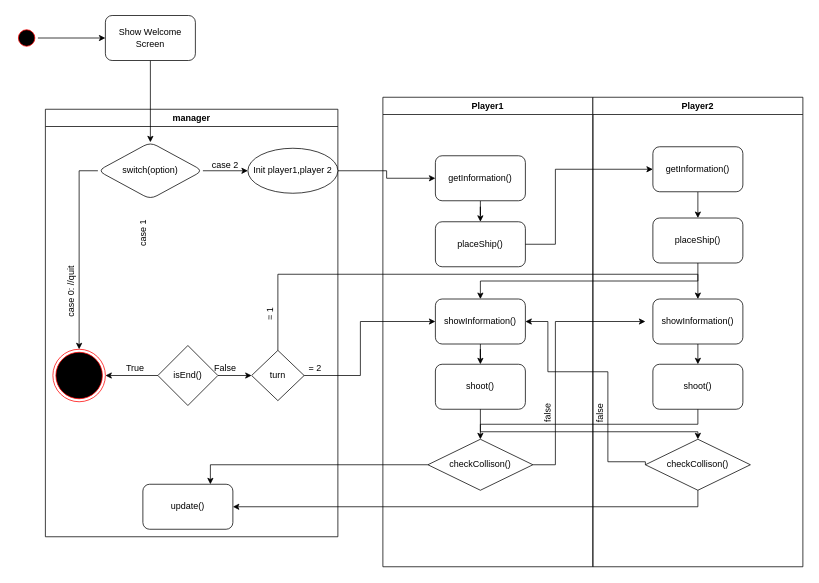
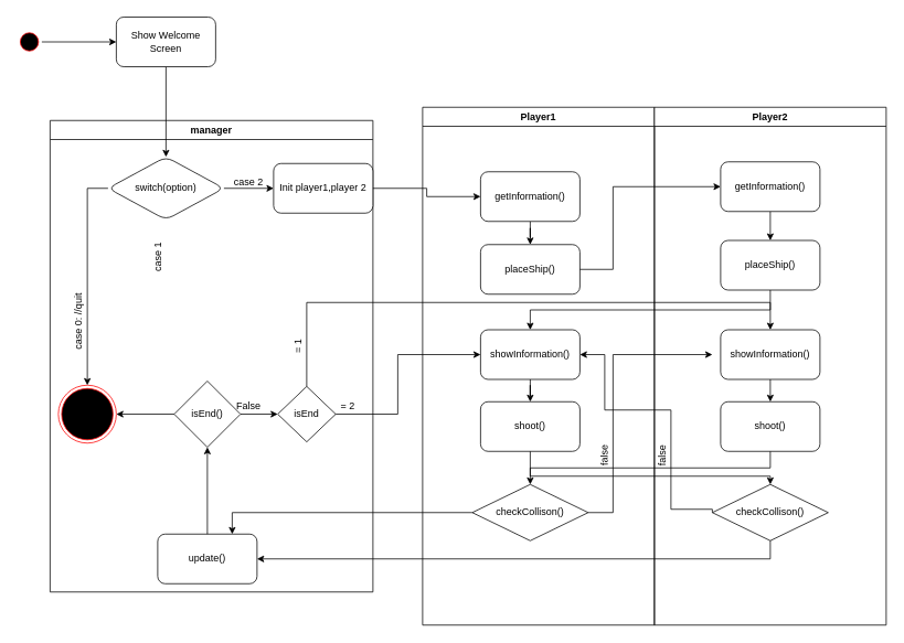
  <mxCell id="0" />
  <mxCell id="1" parent="0" />
  <mxCell id="2" value="Player1" style="swimlane;whiteSpace=wrap" parent="1" vertex="1"><mxGeometry x="510" y="129" width="280" height="626" as="geometry" /></mxCell>
  <mxCell id="3" value="" style="edgeStyle=orthogonalEdgeStyle;rounded=0;orthogonalLoop=1;jettySize=auto;html=1;" edge="1" parent="2" source="4" target="8"><mxGeometry relative="1" as="geometry" /></mxCell>
  <mxCell id="4" value="getInformation()" style="rounded=1;whiteSpace=wrap;html=1;" vertex="1" parent="2"><mxGeometry x="70" y="78" width="120" height="60" as="geometry" /></mxCell>
  <mxCell id="5" value="" style="edgeStyle=orthogonalEdgeStyle;rounded=0;orthogonalLoop=1;jettySize=auto;html=1;" edge="1" parent="2" source="6" target="7"><mxGeometry relative="1" as="geometry" /></mxCell>
  <mxCell id="6" value="showInformation()" style="rounded=1;whiteSpace=wrap;html=1;" vertex="1" parent="2"><mxGeometry x="70" y="269" width="120" height="60" as="geometry" /></mxCell>
  <mxCell id="7" value="shoot()" style="whiteSpace=wrap;html=1;rounded=1;" vertex="1" parent="2"><mxGeometry x="70" y="356" width="120" height="60" as="geometry" /></mxCell>
  <mxCell id="8" value="placeShip()" style="whiteSpace=wrap;html=1;rounded=1;" vertex="1" parent="2"><mxGeometry x="70" y="166" width="120" height="60" as="geometry" /></mxCell>
  <mxCell id="9" value="checkCollison()" style="rhombus;whiteSpace=wrap;html=1;" vertex="1" parent="2"><mxGeometry x="60" y="456" width="140" height="68" as="geometry" /></mxCell>
  <mxCell id="10" value="false" style="text;html=1;strokeColor=none;fillColor=none;align=center;verticalAlign=middle;whiteSpace=wrap;rounded=0;rotation=-91;" vertex="1" parent="2"><mxGeometry x="190" y="406" width="60" height="30" as="geometry" /></mxCell>
  <mxCell id="11" style="edgeStyle=orthogonalEdgeStyle;rounded=0;orthogonalLoop=1;jettySize=auto;html=1;exitX=1;exitY=0.5;exitDx=0;exitDy=0;entryX=0;entryY=0.5;entryDx=0;entryDy=0;" edge="1" parent="2" source="9"><mxGeometry relative="1" as="geometry"><mxPoint x="190" y="490" as="sourcePoint" /><mxPoint x="350" y="299" as="targetPoint" /><Array as="points"><mxPoint x="230" y="490" /><mxPoint x="230" y="299" /></Array></mxGeometry></mxCell>
  <mxCell id="12" value="Player2" style="swimlane;whiteSpace=wrap" parent="1" vertex="1"><mxGeometry x="790" y="129" width="280" height="626" as="geometry" /></mxCell>
  <mxCell id="13" style="edgeStyle=orthogonalEdgeStyle;rounded=0;orthogonalLoop=1;jettySize=auto;html=1;exitX=0.5;exitY=1;exitDx=0;exitDy=0;entryX=0.5;entryY=0;entryDx=0;entryDy=0;" edge="1" parent="12" source="14" target="15"><mxGeometry relative="1" as="geometry" /></mxCell>
  <mxCell id="14" value="getInformation()" style="rounded=1;whiteSpace=wrap;html=1;" vertex="1" parent="12"><mxGeometry x="80" y="66" width="120" height="60" as="geometry" /></mxCell>
  <mxCell id="15" value="placeShip()" style="whiteSpace=wrap;html=1;rounded=1;" vertex="1" parent="12"><mxGeometry x="80" y="161" width="120" height="60" as="geometry" /></mxCell>
  <mxCell id="16" value="shoot()" style="whiteSpace=wrap;html=1;rounded=1;" vertex="1" parent="12"><mxGeometry x="80" y="356" width="120" height="60" as="geometry" /></mxCell>
  <mxCell id="17" style="edgeStyle=orthogonalEdgeStyle;rounded=0;orthogonalLoop=1;jettySize=auto;html=1;exitX=0.5;exitY=1;exitDx=0;exitDy=0;entryX=0.5;entryY=0;entryDx=0;entryDy=0;" edge="1" parent="12" source="18" target="16"><mxGeometry relative="1" as="geometry" /></mxCell>
  <mxCell id="18" value="showInformation()" style="rounded=1;whiteSpace=wrap;html=1;" vertex="1" parent="12"><mxGeometry x="80" y="269" width="120" height="60" as="geometry" /></mxCell>
  <mxCell id="19" value="checkCollison()" style="rhombus;whiteSpace=wrap;html=1;" vertex="1" parent="12"><mxGeometry x="70" y="456" width="140" height="68" as="geometry" /></mxCell>
  <mxCell id="20" value="false" style="text;html=1;strokeColor=none;fillColor=none;align=center;verticalAlign=middle;whiteSpace=wrap;rounded=0;rotation=-90;" vertex="1" parent="12"><mxGeometry x="-20" y="406" width="60" height="30" as="geometry" /></mxCell>
  <mxCell id="21" value="manager" style="swimlane;whiteSpace=wrap" parent="1" vertex="1"><mxGeometry x="60" y="145" width="390" height="570" as="geometry" /></mxCell>
  <mxCell id="22" value="" style="ellipse;shape=endState;fillColor=#000000;strokeColor=#ff0000" parent="21" vertex="1"><mxGeometry x="10" y="320" width="70" height="70" as="geometry" /></mxCell>
  <mxCell id="23" style="edgeStyle=orthogonalEdgeStyle;rounded=0;orthogonalLoop=1;jettySize=auto;html=1;exitX=0;exitY=0.5;exitDx=0;exitDy=0;entryX=0.5;entryY=0;entryDx=0;entryDy=0;" edge="1" parent="21" source="24" target="22"><mxGeometry relative="1" as="geometry" /></mxCell>
  <mxCell id="24" value="switch(option)" style="rhombus;whiteSpace=wrap;html=1;rounded=1;" vertex="1" parent="21"><mxGeometry x="70" y="44" width="140" height="76" as="geometry" /></mxCell>
  <mxCell id="25" style="edgeStyle=orthogonalEdgeStyle;rounded=0;orthogonalLoop=1;jettySize=auto;html=1;exitX=0.5;exitY=1;exitDx=0;exitDy=0;" edge="1" parent="21" source="24" target="24"><mxGeometry relative="1" as="geometry" /></mxCell>
  <mxCell id="26" value="case 0: //quit" style="text;html=1;strokeColor=none;fillColor=none;align=center;verticalAlign=middle;whiteSpace=wrap;rounded=0;rotation=-90;" vertex="1" parent="21"><mxGeometry x="-10" y="228" width="90" height="30" as="geometry" /></mxCell>
  <mxCell id="27" value="case 1" style="text;html=1;strokeColor=none;fillColor=none;align=center;verticalAlign=middle;whiteSpace=wrap;rounded=0;rotation=-90;" vertex="1" parent="21"><mxGeometry x="100" y="150" width="60" height="30" as="geometry" /></mxCell>
  <mxCell id="28" value="update()" style="rounded=1;whiteSpace=wrap;html=1;" vertex="1" parent="21"><mxGeometry x="130" y="500" width="120" height="60" as="geometry" /></mxCell>
  <mxCell id="29" value="case 2" style="text;html=1;strokeColor=none;fillColor=none;align=center;verticalAlign=middle;whiteSpace=wrap;rounded=0;" vertex="1" parent="21"><mxGeometry x="210" y="60" width="60" height="30" as="geometry" /></mxCell>
  <mxCell id="30" style="edgeStyle=orthogonalEdgeStyle;rounded=0;orthogonalLoop=1;jettySize=auto;html=1;exitX=0;exitY=0.5;exitDx=0;exitDy=0;entryX=1;entryY=0.5;entryDx=0;entryDy=0;" edge="1" parent="21" source="33" target="22"><mxGeometry relative="1" as="geometry" /></mxCell>
+ <mxCell id="31" style="edgeStyle=orthogonalEdgeStyle;rounded=0;orthogonalLoop=1;jettySize=auto;html=1;exitX=0.5;exitY=0;exitDx=0;exitDy=0;entryX=0.5;entryY=1;entryDx=0;entryDy=0;" edge="1" parent="21" source="28" target="33"><mxGeometry relative="1" as="geometry" /></mxCell>
  <mxCell id="32" style="edgeStyle=orthogonalEdgeStyle;rounded=0;orthogonalLoop=1;jettySize=auto;html=1;exitX=1;exitY=0.5;exitDx=0;exitDy=0;entryX=0;entryY=0.5;entryDx=0;entryDy=0;" edge="1" parent="21" source="33" target="37"><mxGeometry relative="1" as="geometry"><mxPoint x="270" y="354.571" as="targetPoint" /></mxGeometry></mxCell>
  <mxCell id="33" value="isEnd()" style="rhombus;whiteSpace=wrap;html=1;" vertex="1" parent="21"><mxGeometry x="150" y="315" width="80" height="80" as="geometry" /></mxCell>
- <mxCell id="34" value="Init player1,player 2" style="ellipse;whiteSpace=wrap;html=1;" vertex="1" parent="21"><mxGeometry x="270" y="52" width="120" height="60" as="geometry" /></mxCell>
+ <mxCell id="34" value="Init player1,player 2" style="rounded=1;whiteSpace=wrap;html=1;" vertex="1" parent="21"><mxGeometry x="270" y="52" width="120" height="60" as="geometry" /></mxCell>
  <mxCell id="35" style="edgeStyle=orthogonalEdgeStyle;rounded=0;orthogonalLoop=1;jettySize=auto;html=1;exitX=1;exitY=0.5;exitDx=0;exitDy=0;entryX=0;entryY=0.5;entryDx=0;entryDy=0;" edge="1" parent="21" source="24" target="34"><mxGeometry relative="1" as="geometry"><mxPoint x="390" y="91.714" as="targetPoint" /></mxGeometry></mxCell>
- <mxCell id="36" value="True" style="text;html=1;strokeColor=none;fillColor=none;align=center;verticalAlign=middle;whiteSpace=wrap;rounded=0;" vertex="1" parent="21"><mxGeometry x="90" y="330" width="60" height="30" as="geometry" /></mxCell>
- <mxCell id="37" value="turn" style="rhombus;whiteSpace=wrap;html=1;" vertex="1" parent="21"><mxGeometry x="275" y="321.5" width="70" height="67" as="geometry" /></mxCell>
+ <mxCell id="37" value="isEnd" style="rhombus;whiteSpace=wrap;html=1;" vertex="1" parent="21"><mxGeometry x="275" y="321.5" width="70" height="67" as="geometry" /></mxCell>
  <mxCell id="38" value="= 1" style="text;html=1;strokeColor=none;fillColor=none;align=center;verticalAlign=middle;whiteSpace=wrap;rounded=0;rotation=-89;" vertex="1" parent="21"><mxGeometry x="270" y="258" width="60" height="30" as="geometry" /></mxCell>
  <mxCell id="39" value="= 2" style="text;html=1;strokeColor=none;fillColor=none;align=center;verticalAlign=middle;whiteSpace=wrap;rounded=0;rotation=0;" vertex="1" parent="21"><mxGeometry x="330" y="330" width="60" height="30" as="geometry" /></mxCell>
  <mxCell id="40" value="False" style="text;html=1;strokeColor=none;fillColor=none;align=center;verticalAlign=middle;whiteSpace=wrap;rounded=0;" vertex="1" parent="21"><mxGeometry x="210" y="330" width="60" height="30" as="geometry" /></mxCell>
  <mxCell id="41" style="edgeStyle=orthogonalEdgeStyle;rounded=0;orthogonalLoop=1;jettySize=auto;html=1;entryX=0;entryY=0.5;entryDx=0;entryDy=0;" edge="1" parent="1" source="42" target="44"><mxGeometry relative="1" as="geometry"><mxPoint x="120" y="50" as="targetPoint" /></mxGeometry></mxCell>
  <mxCell id="42" value="" style="ellipse;html=1;shape=startState;fillColor=#000000;strokeColor=#ff0000;" vertex="1" parent="1"><mxGeometry x="20" y="35" width="30" height="30" as="geometry" /></mxCell>
  <mxCell id="43" value="" style="edgeStyle=orthogonalEdgeStyle;rounded=0;orthogonalLoop=1;jettySize=auto;html=1;" edge="1" parent="1" source="44" target="24"><mxGeometry relative="1" as="geometry" /></mxCell>
  <mxCell id="44" value="Show Welcome Screen" style="rounded=1;whiteSpace=wrap;html=1;" vertex="1" parent="1"><mxGeometry x="140" y="20" width="120" height="60" as="geometry" /></mxCell>
  <mxCell id="45" style="edgeStyle=orthogonalEdgeStyle;rounded=0;orthogonalLoop=1;jettySize=auto;html=1;exitX=1;exitY=0.5;exitDx=0;exitDy=0;entryX=0;entryY=0.5;entryDx=0;entryDy=0;" edge="1" parent="1" source="34" target="4"><mxGeometry relative="1" as="geometry" /></mxCell>
  <mxCell id="46" style="edgeStyle=orthogonalEdgeStyle;rounded=0;orthogonalLoop=1;jettySize=auto;html=1;entryX=0;entryY=0.5;entryDx=0;entryDy=0;" edge="1" parent="1" source="8" target="14"><mxGeometry relative="1" as="geometry"><Array as="points"><mxPoint x="740" y="325" /><mxPoint x="740" y="225" /></Array></mxGeometry></mxCell>
  <mxCell id="47" style="edgeStyle=orthogonalEdgeStyle;rounded=0;orthogonalLoop=1;jettySize=auto;html=1;exitX=0.5;exitY=1;exitDx=0;exitDy=0;entryX=0.5;entryY=0;entryDx=0;entryDy=0;" edge="1" parent="1" source="15" target="6"><mxGeometry relative="1" as="geometry" /></mxCell>
  <mxCell id="48" style="edgeStyle=orthogonalEdgeStyle;rounded=0;orthogonalLoop=1;jettySize=auto;html=1;entryX=1;entryY=0.5;entryDx=0;entryDy=0;exitX=0;exitY=0.5;exitDx=0;exitDy=0;" edge="1" parent="1" source="19" target="6"><mxGeometry relative="1" as="geometry"><Array as="points"><mxPoint x="810" y="615" /><mxPoint x="810" y="495" /><mxPoint x="730" y="495" /><mxPoint x="730" y="428" /></Array></mxGeometry></mxCell>
  <mxCell id="49" style="edgeStyle=orthogonalEdgeStyle;rounded=0;orthogonalLoop=1;jettySize=auto;html=1;exitX=0;exitY=0.5;exitDx=0;exitDy=0;entryX=0.75;entryY=0;entryDx=0;entryDy=0;" edge="1" parent="1" source="9" target="28"><mxGeometry relative="1" as="geometry" /></mxCell>
  <mxCell id="50" style="edgeStyle=orthogonalEdgeStyle;rounded=0;orthogonalLoop=1;jettySize=auto;html=1;exitX=0.5;exitY=1;exitDx=0;exitDy=0;" edge="1" parent="1" source="19" target="28"><mxGeometry relative="1" as="geometry"><mxPoint x="280" y="695" as="targetPoint" /></mxGeometry></mxCell>
  <mxCell id="51" style="edgeStyle=orthogonalEdgeStyle;rounded=0;orthogonalLoop=1;jettySize=auto;html=1;exitX=0.5;exitY=0;exitDx=0;exitDy=0;entryX=0.5;entryY=0;entryDx=0;entryDy=0;" edge="1" parent="1" source="37" target="18"><mxGeometry relative="1" as="geometry"><Array as="points"><mxPoint x="370" y="365" /><mxPoint x="930" y="365" /></Array></mxGeometry></mxCell>
  <mxCell id="52" style="edgeStyle=orthogonalEdgeStyle;rounded=0;orthogonalLoop=1;jettySize=auto;html=1;exitX=1;exitY=0.5;exitDx=0;exitDy=0;entryX=0;entryY=0.5;entryDx=0;entryDy=0;" edge="1" parent="1" source="37" target="6"><mxGeometry relative="1" as="geometry"><Array as="points"><mxPoint x="480" y="500" /><mxPoint x="480" y="428" /></Array></mxGeometry></mxCell>
  <mxCell id="53" style="edgeStyle=orthogonalEdgeStyle;rounded=0;orthogonalLoop=1;jettySize=auto;html=1;exitX=0.5;exitY=1;exitDx=0;exitDy=0;entryX=0.5;entryY=0;entryDx=0;entryDy=0;" edge="1" parent="1" source="7" target="19"><mxGeometry relative="1" as="geometry"><Array as="points"><mxPoint x="640" y="575" /><mxPoint x="930" y="575" /></Array></mxGeometry></mxCell>
  <mxCell id="54" style="edgeStyle=orthogonalEdgeStyle;rounded=0;orthogonalLoop=1;jettySize=auto;html=1;exitX=0.5;exitY=1;exitDx=0;exitDy=0;entryX=0.5;entryY=0;entryDx=0;entryDy=0;" edge="1" parent="1" source="16" target="9"><mxGeometry relative="1" as="geometry" /></mxCell>
